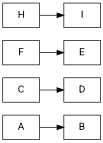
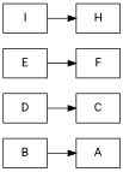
  digraph {
    fontname=Roboto
    rankdir=LR
    node [fontname=Roboto shape=record]
    edge [fontname=Roboto]
    n1 [label=A]
    n2 [label=B]
    n3 [label=C]
    n4 [label=D]
    n5 [label=E]
    n6 [label=F]
    n7 [label=H]
    n8 [label=I]
-   n1 -> n2
-   n3 -> n4
-   n6 -> n5
-   n7 -> n8
+   n2 -> n1
+   n4 -> n3
+   n5 -> n6
+   n8 -> n7
  }
